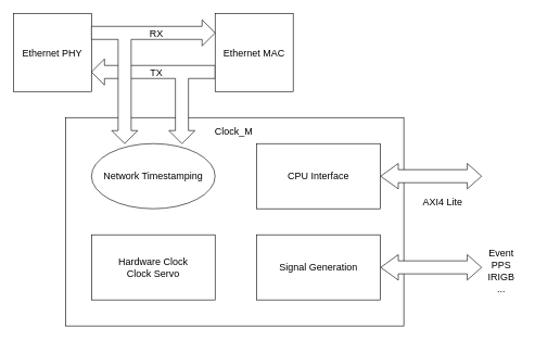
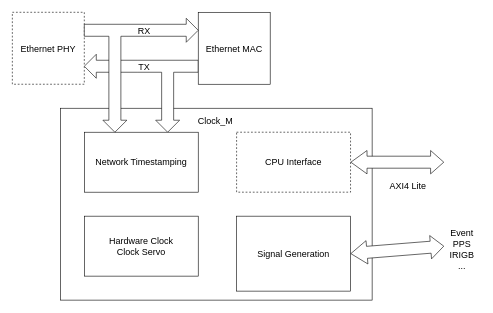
  <mxCell id="0" />
  <mxCell id="1" parent="0" />
  <mxCell id="2" value="" style="rounded=0;whiteSpace=wrap;html=1;" parent="1" vertex="1"><mxGeometry x="100" y="180" width="520" height="320" as="geometry" /></mxCell>
  <mxCell id="3" value="" style="html=1;shadow=0;dashed=0;align=center;verticalAlign=middle;shape=mxgraph.arrows2.calloutDouble90Arrow;dy1=10;dx1=20;dx2=102;dy2=20;arrowHead=10;flipH=1;" parent="1" vertex="1"><mxGeometry x="140" y="100" width="190" height="120" as="geometry" /></mxCell>
  <mxCell id="4" value="Untitled Layer" parent="0" />
- <mxCell id="5" value="&lt;font style=&quot;font-size: 15px;&quot;&gt;Network Timestamping&lt;br&gt;&lt;/font&gt;" style="ellipse;whiteSpace=wrap;html=1;" parent="4" vertex="1"><mxGeometry x="140" y="220" width="190" height="100" as="geometry" /></mxCell>
- <mxCell id="6" value="&lt;font style=&quot;font-size: 15px;&quot;&gt;CPU Interface&lt;/font&gt;" style="rounded=0;whiteSpace=wrap;html=1;" parent="4" vertex="1"><mxGeometry x="394" y="220" width="190" height="100" as="geometry" /></mxCell>
+ <mxCell id="5" value="&lt;font style=&quot;font-size: 15px;&quot;&gt;Network Timestamping&lt;br&gt;&lt;/font&gt;" style="rounded=0;whiteSpace=wrap;html=1;" parent="4" vertex="1"><mxGeometry x="140" y="220" width="190" height="100" as="geometry" /></mxCell>
+ <mxCell id="6" value="&lt;font style=&quot;font-size: 15px;&quot;&gt;CPU Interface&lt;/font&gt;" style="rounded=0;whiteSpace=wrap;html=1;dashed=1;" parent="4" vertex="1"><mxGeometry x="394" y="220" width="190" height="100" as="geometry" /></mxCell>
  <mxCell id="7" value="&lt;div style=&quot;font-size: 15px;&quot;&gt;&lt;font style=&quot;font-size: 15px;&quot;&gt;Hardware Clock&lt;/font&gt;&lt;/div&gt;&lt;div style=&quot;font-size: 15px;&quot;&gt;&lt;font style=&quot;font-size: 15px;&quot;&gt;Clock Servo&lt;/font&gt;&lt;br&gt;&lt;/div&gt;" style="rounded=0;whiteSpace=wrap;html=1;" parent="4" vertex="1"><mxGeometry x="140" y="360" width="190" height="100" as="geometry" /></mxCell>
- <mxCell id="8" value="&lt;font style=&quot;font-size: 15px;&quot;&gt;Signal Generation&lt;/font&gt;" style="rounded=0;whiteSpace=wrap;html=1;" parent="4" vertex="1"><mxGeometry x="394" y="360" width="190" height="100" as="geometry" /></mxCell>
- <mxCell id="9" value="&lt;font style=&quot;font-size: 15px;&quot;&gt;Ethernet PHY&lt;/font&gt;" style="rounded=0;whiteSpace=wrap;html=1;" parent="4" vertex="1"><mxGeometry x="20" y="20" width="120" height="120" as="geometry" /></mxCell>
+ <mxCell id="8" value="&lt;font style=&quot;font-size: 15px;&quot;&gt;Signal Generation&lt;/font&gt;" style="rounded=0;whiteSpace=wrap;html=1;" parent="4" vertex="1"><mxGeometry x="394" y="360" width="190" height="125" as="geometry" /></mxCell>
+ <mxCell id="9" value="&lt;font style=&quot;font-size: 15px;&quot;&gt;Ethernet PHY&lt;/font&gt;" style="rounded=0;whiteSpace=wrap;html=1;dashed=1;" parent="4" vertex="1"><mxGeometry x="20" y="20" width="120" height="120" as="geometry" /></mxCell>
  <mxCell id="10" value="&lt;font style=&quot;font-size: 15px;&quot;&gt;Ethernet MAC&lt;br&gt;&lt;/font&gt;" style="rounded=0;whiteSpace=wrap;html=1;" parent="4" vertex="1"><mxGeometry x="330" y="20" width="120" height="120" as="geometry" /></mxCell>
  <mxCell id="11" value="" style="html=1;shadow=0;dashed=0;align=center;verticalAlign=middle;shape=mxgraph.arrows2.calloutDouble90Arrow;dy1=10;dx1=20;dx2=102;dy2=20;arrowHead=10;" parent="4" vertex="1"><mxGeometry x="140" y="40" width="190" height="180" as="geometry" /></mxCell>
  <mxCell id="12" value="Untitled Layer" parent="0" />
  <mxCell id="13" value="TX" style="text;html=1;strokeColor=none;fillColor=none;align=center;verticalAlign=middle;whiteSpace=wrap;rounded=0;fontSize=15;" parent="12" vertex="1"><mxGeometry x="210" y="100" width="60" height="20" as="geometry" /></mxCell>
  <mxCell id="14" value="RX" style="text;html=1;strokeColor=none;fillColor=none;align=center;verticalAlign=middle;whiteSpace=wrap;rounded=0;fontSize=15;" parent="12" vertex="1"><mxGeometry x="210" y="40" width="60" height="20" as="geometry" /></mxCell>
  <mxCell id="15" value="" style="shape=flexArrow;endArrow=classic;startArrow=classic;html=1;rounded=0;fontSize=15;exitX=1;exitY=0.5;exitDx=0;exitDy=0;startWidth=18;startSize=8.67;width=20;fillColor=default;endWidth=18;endSize=7;" parent="12" source="6" edge="1"><mxGeometry width="100" height="100" relative="1" as="geometry"><mxPoint x="660" y="290" as="sourcePoint" /><mxPoint x="740" y="270" as="targetPoint" /></mxGeometry></mxCell>
  <mxCell id="16" value="Clock_M" style="text;html=1;strokeColor=none;fillColor=none;align=center;verticalAlign=middle;whiteSpace=wrap;rounded=0;fontSize=15;" parent="12" vertex="1"><mxGeometry x="324" y="180" width="70" height="40" as="geometry" /></mxCell>
  <mxCell id="17" value="" style="shape=flexArrow;endArrow=classic;startArrow=classic;html=1;rounded=0;fontSize=15;exitX=1;exitY=0.5;exitDx=0;exitDy=0;startWidth=18;startSize=8.67;width=20;fillColor=default;endWidth=18;endSize=7;" parent="12" source="8" edge="1"><mxGeometry width="100" height="100" relative="1" as="geometry"><mxPoint x="590" y="410" as="sourcePoint" /><mxPoint x="740" y="410" as="targetPoint" /></mxGeometry></mxCell>
  <mxCell id="18" value="&lt;div&gt;Event&lt;/div&gt;&lt;div&gt;PPS&lt;/div&gt;&lt;div&gt;IRIGB&lt;/div&gt;&lt;div&gt;...&lt;br&gt;&lt;/div&gt;" style="text;html=1;strokeColor=none;fillColor=none;align=center;verticalAlign=middle;whiteSpace=wrap;rounded=0;fontSize=15;" parent="12" vertex="1"><mxGeometry x="740" y="400" width="60" height="30" as="geometry" /></mxCell>
  <mxCell id="19" value="Untitled Layer" parent="0" />
  <mxCell id="20" value="AXI4 Lite" style="text;html=1;strokeColor=none;fillColor=none;align=center;verticalAlign=middle;whiteSpace=wrap;rounded=0;fontSize=15;" parent="19" vertex="1"><mxGeometry x="645" y="300" width="70" height="20" as="geometry" /></mxCell>
